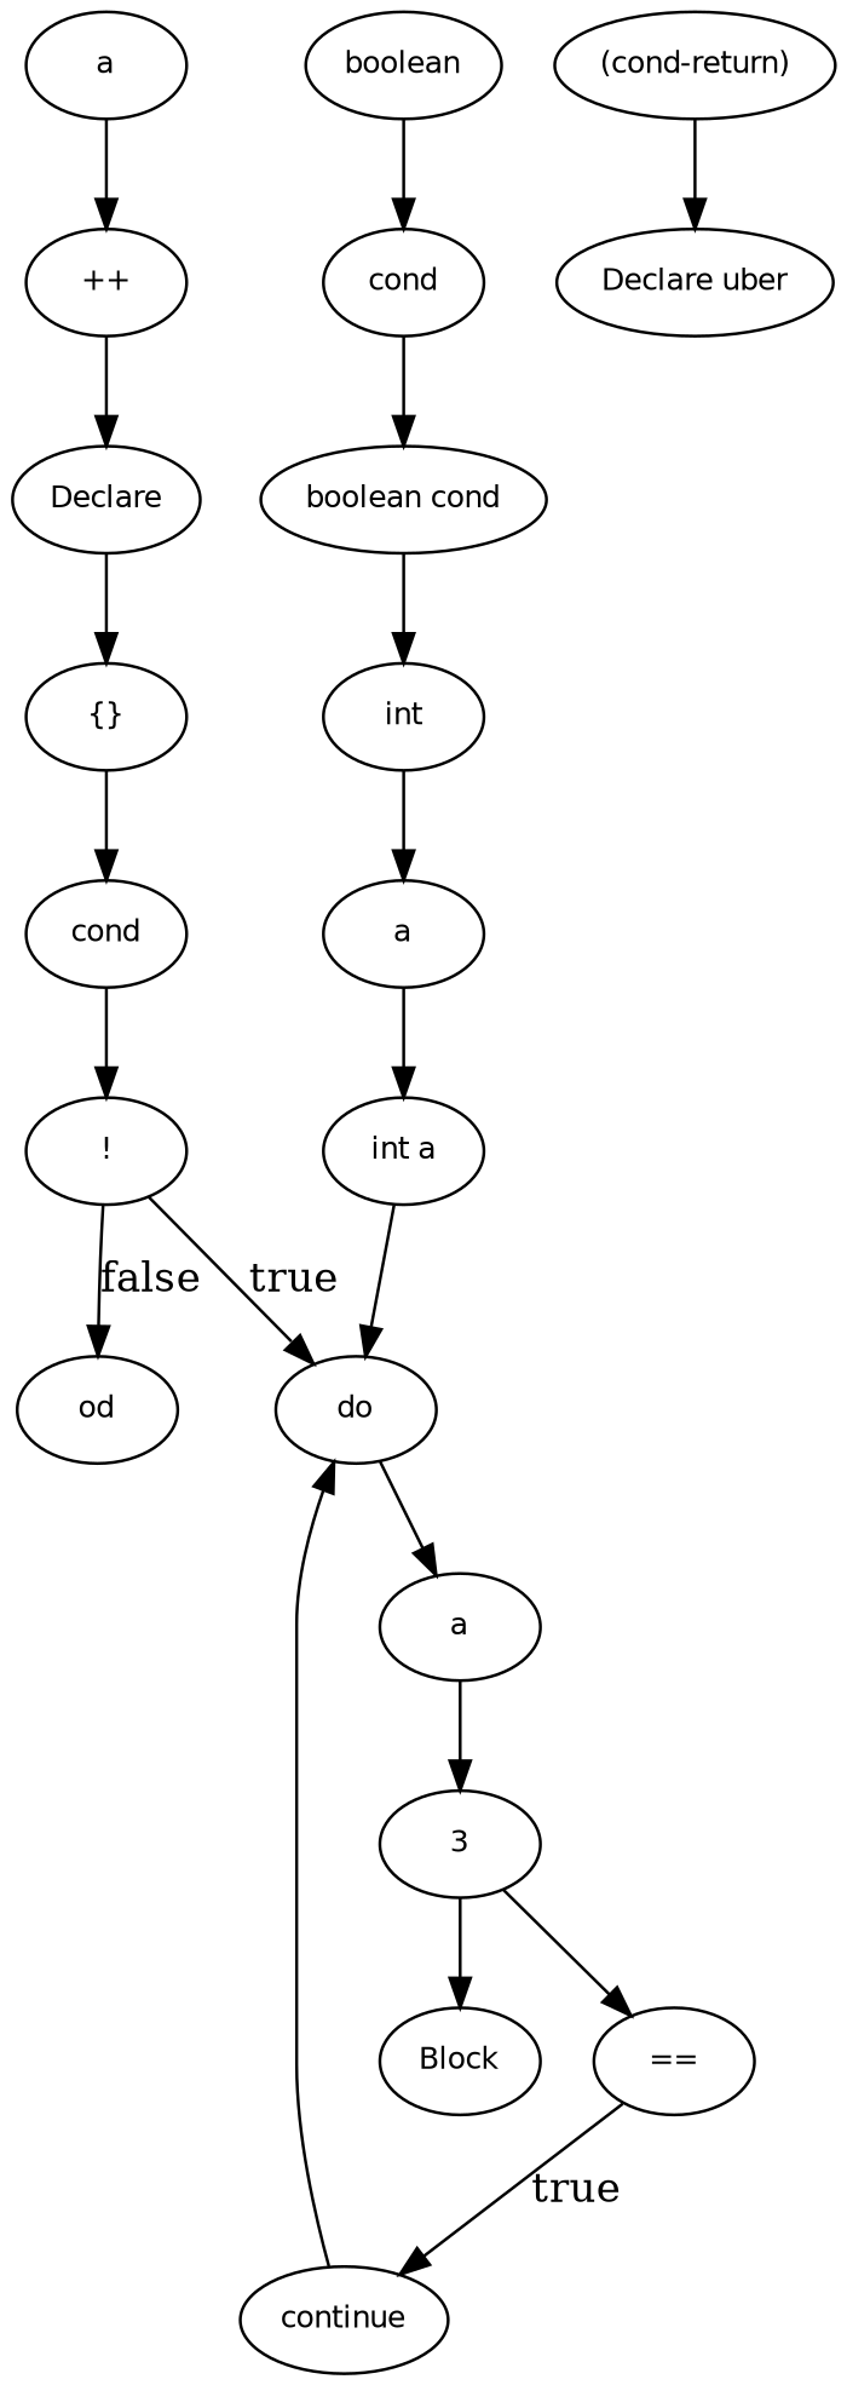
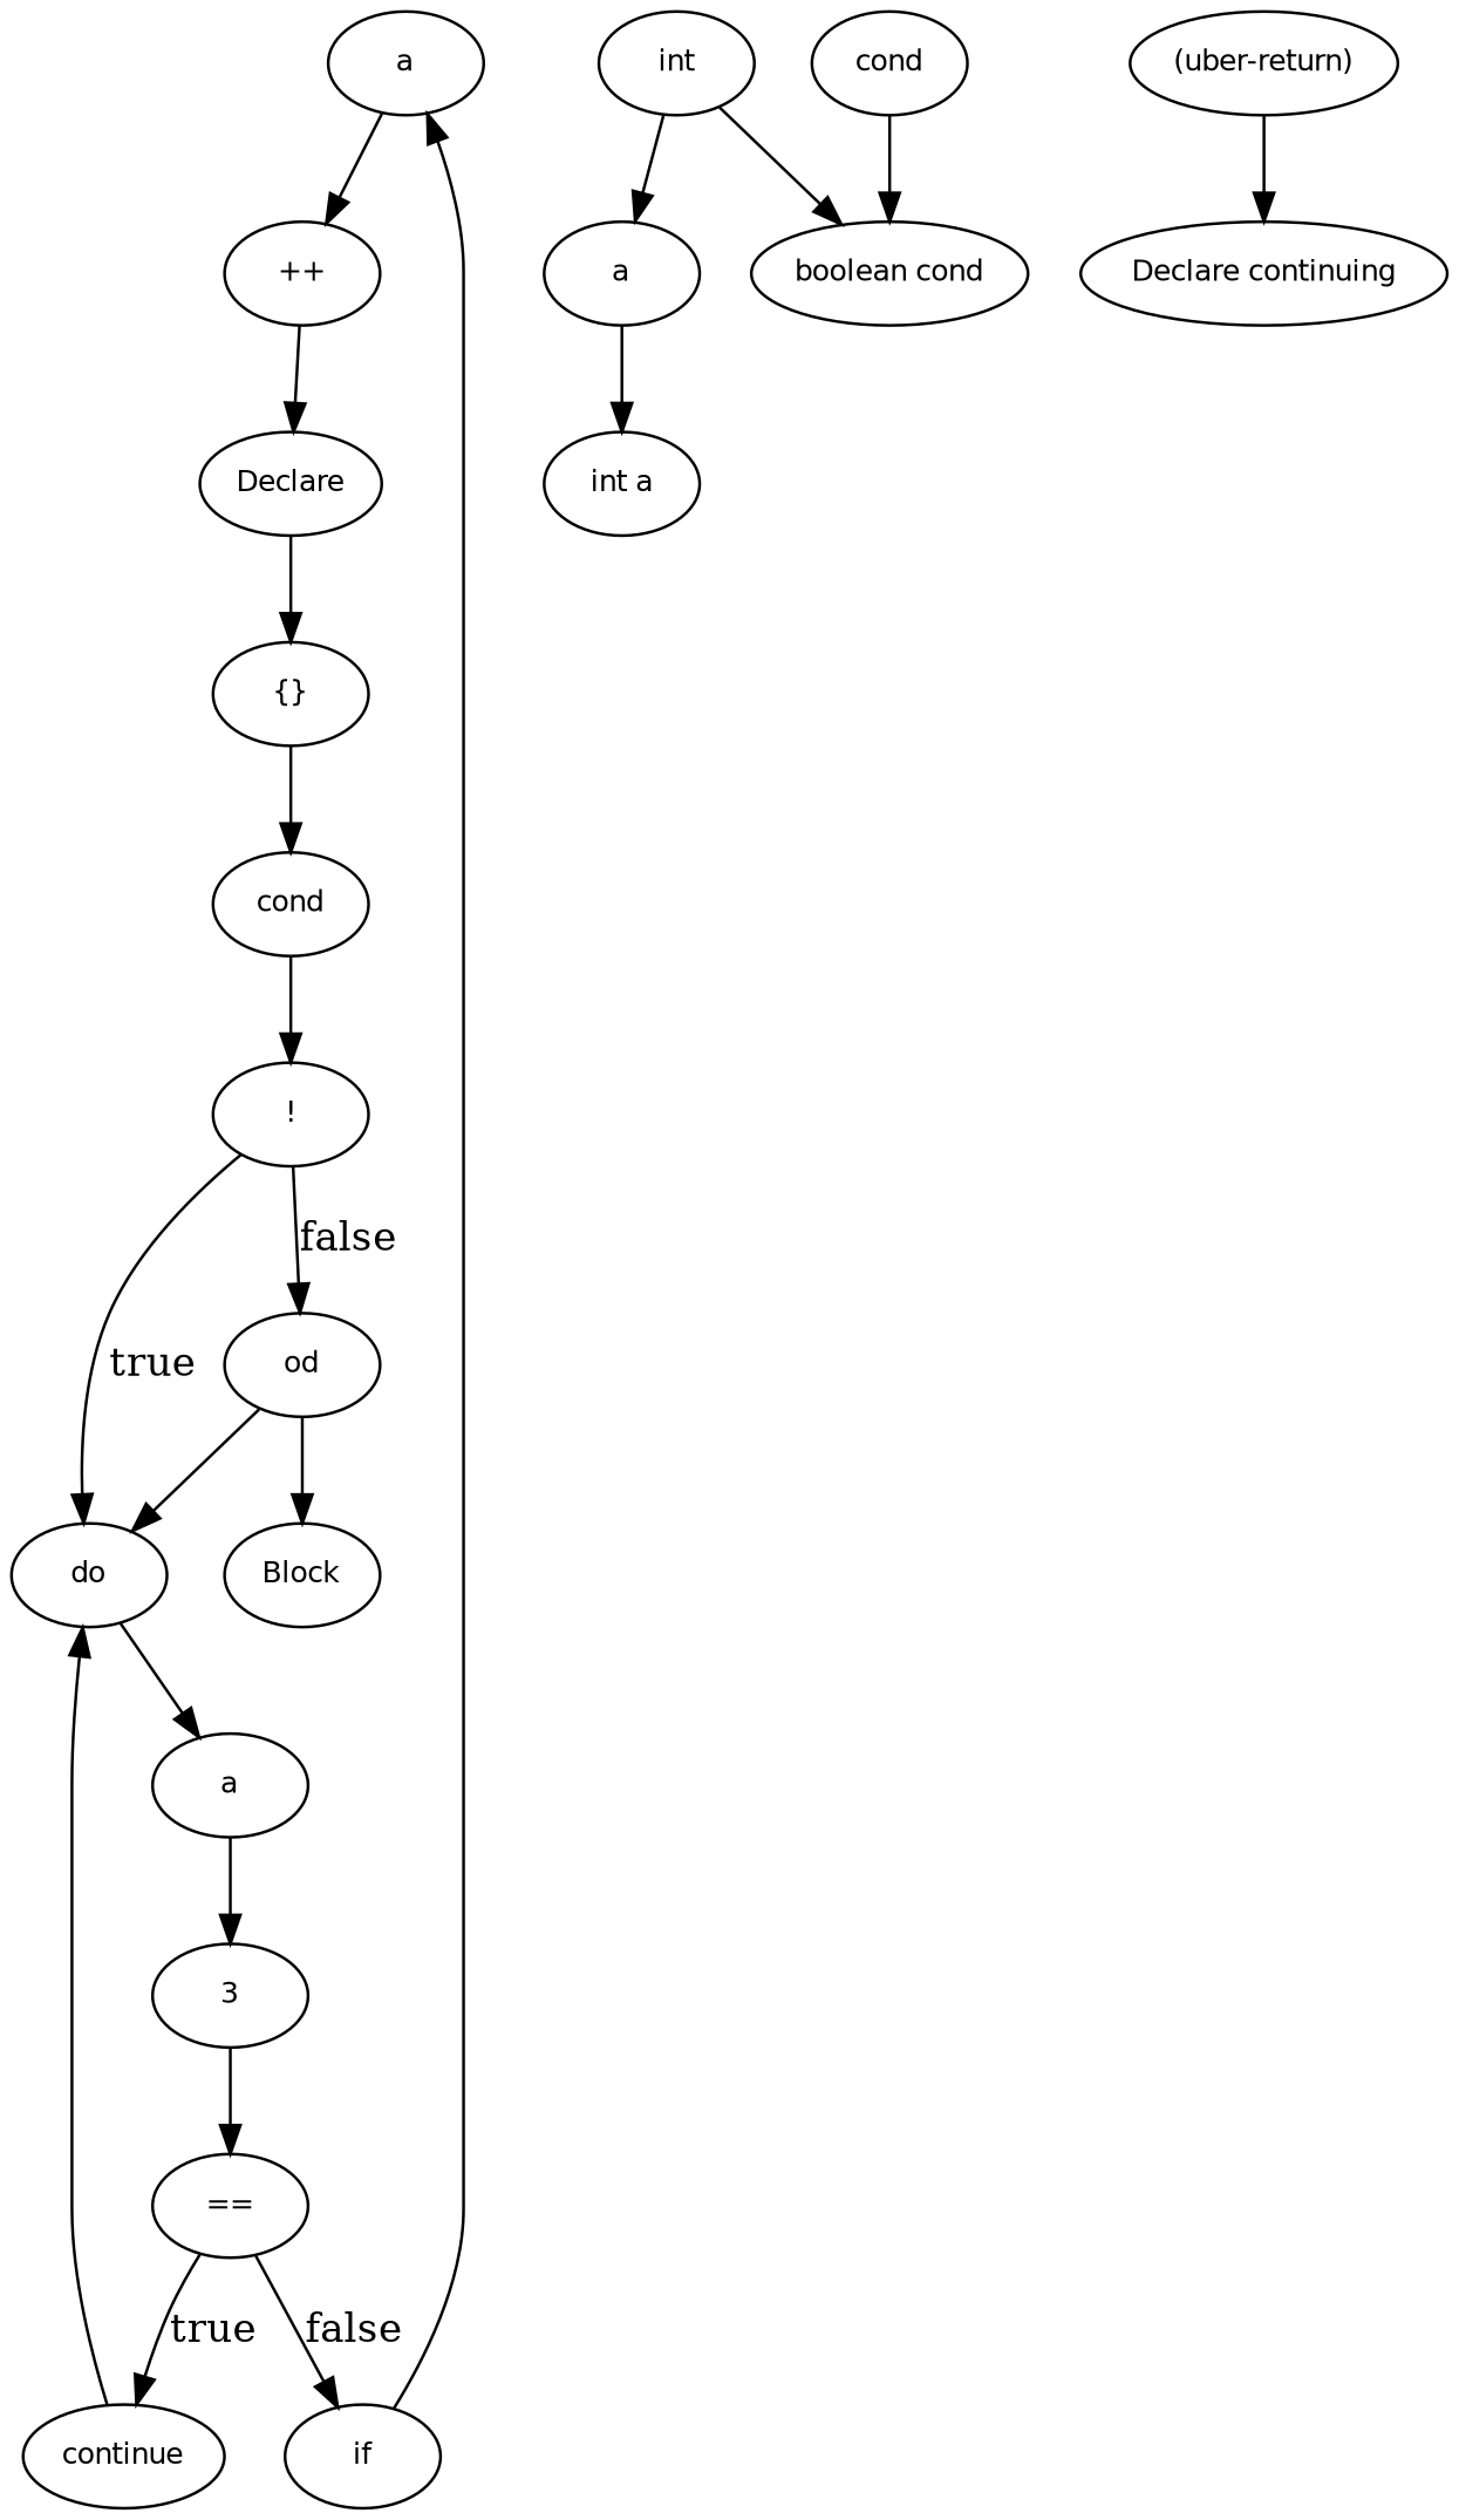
  digraph {
    node [fontname=Helvetica fontsize=10]
    n1 [label=a]
    n2 [label="++"]
    n3 [label=Declare]
    n4 [label="{}"]
    n5 [label=cond]
    n6 [label=continue]
    n7 [label=do]
    n8 [label=a]
    n9 [label=3]
    n10 [label="=="]
+   n11 [label=if]
    n12 [label="!"]
    n13 [label=od]
    n14 [label=Block]
    n15 [label=a]
    n16 [label="int a"]
    n17 [label=int]
    n18 [label=cond]
    n19 [label="boolean cond"]
-   n20 [label=boolean]
-   n21 [label="(cond-return)"]
-   n22 [label="Declare uber"]
+   n21 [label="(uber-return)"]
+   n22 [label="Declare continuing"]
    n1 -> n2
    n2 -> n3
    n3 -> n4
    n4 -> n5
    n5 -> n12
    n6 -> n7
    n7 -> n8
    n8 -> n9
    n9 -> n10
    n10 -> n6 [label=true]
+   n10 -> n11 [label=false]
+   n11 -> n1
    n12 -> n7 [label=true]
    n12 -> n13 [label=false]
-   n9 -> n14
+   n13 -> n14
    n15 -> n16
-   n16 -> n7
+   n13 -> n7
    n17 -> n15
    n18 -> n19
-   n19 -> n17
-   n20 -> n18
+   n17 -> n19
    n21 -> n22
  }
